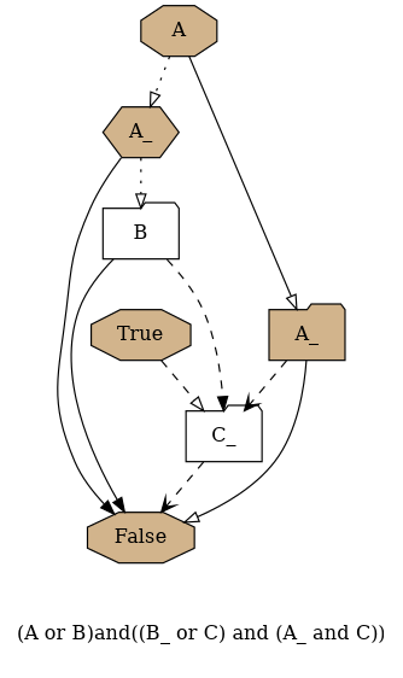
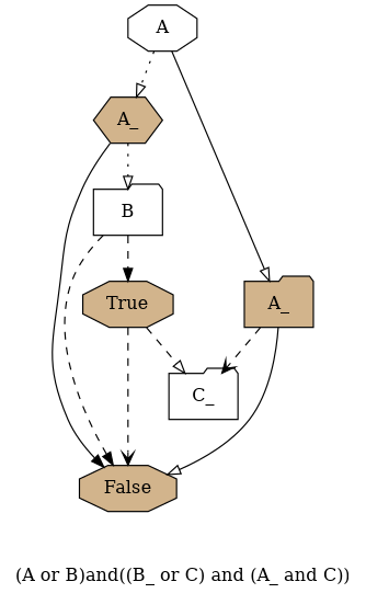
  digraph {
    label="(A or B)and((B_ or C) and (A_ and C))\n\n"
    node [fillcolor=tan shape=octagon style=filled]
    edge [arrowhead=onormal fontcolor=gray style=solid]
-   n1 [label=A]
+   n1 [fillcolor=white label=A]
    n2 [label="A_\n" shape=hexagon]
    n3 [label="A_\n" shape=folder]
    n4 [label="False\n"]
    n5 [fillcolor=white label="B\n" shape=folder]
    n6 [fillcolor=white label="C_\n" shape=folder]
    n7 [label="True\n"]
    n1 -> n2 [style=dotted]
    n1 -> n3
    n2 -> n4 [arrowhead=normal]
    n2 -> n5 [style=dotted]
    n3 -> n4
    n3 -> n6 [arrowhead=vee style=dashed]
-   n5 -> n4 [arrowhead=normal]
-   n5 -> n6 [arrowhead=normal style=dashed]
-   n6 -> n4 [arrowhead=vee style=dashed]
+   n5 -> n4 [arrowhead=normal style=dashed]
+   n5 -> n7 [arrowhead=normal style=dashed]
+   n7 -> n4 [arrowhead=vee style=dashed]
    n7 -> n6 [style=dashed]
  }
